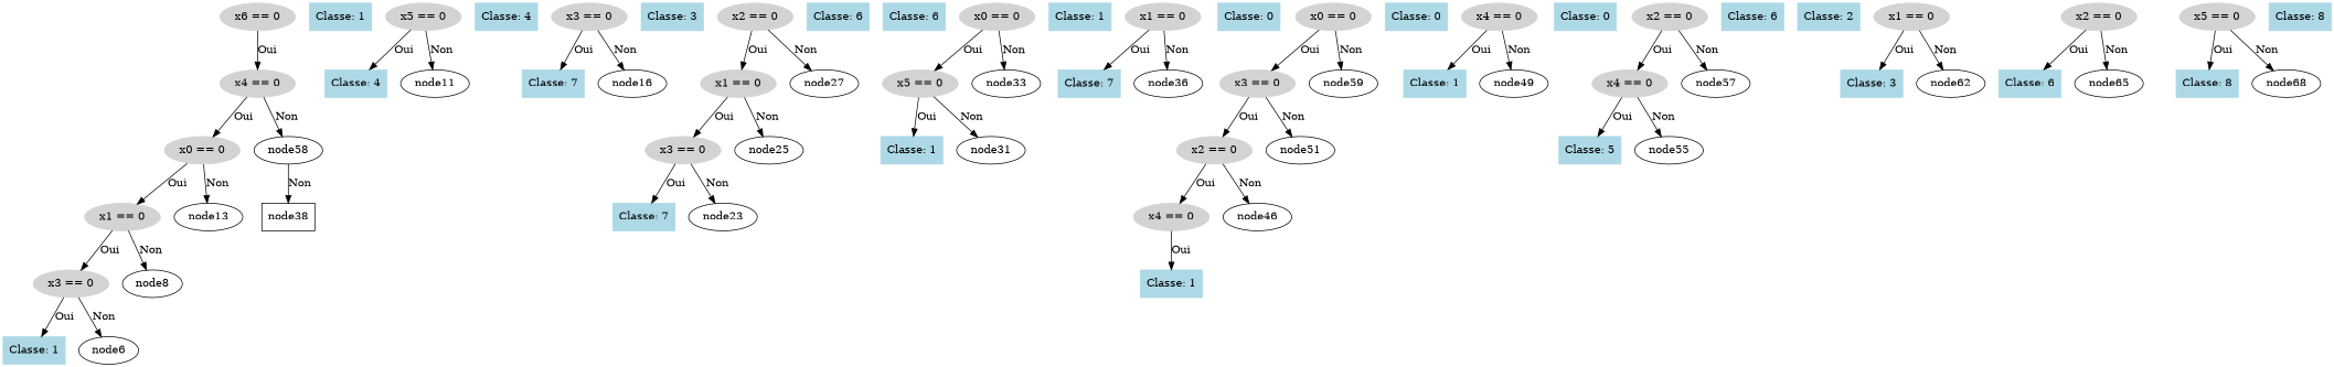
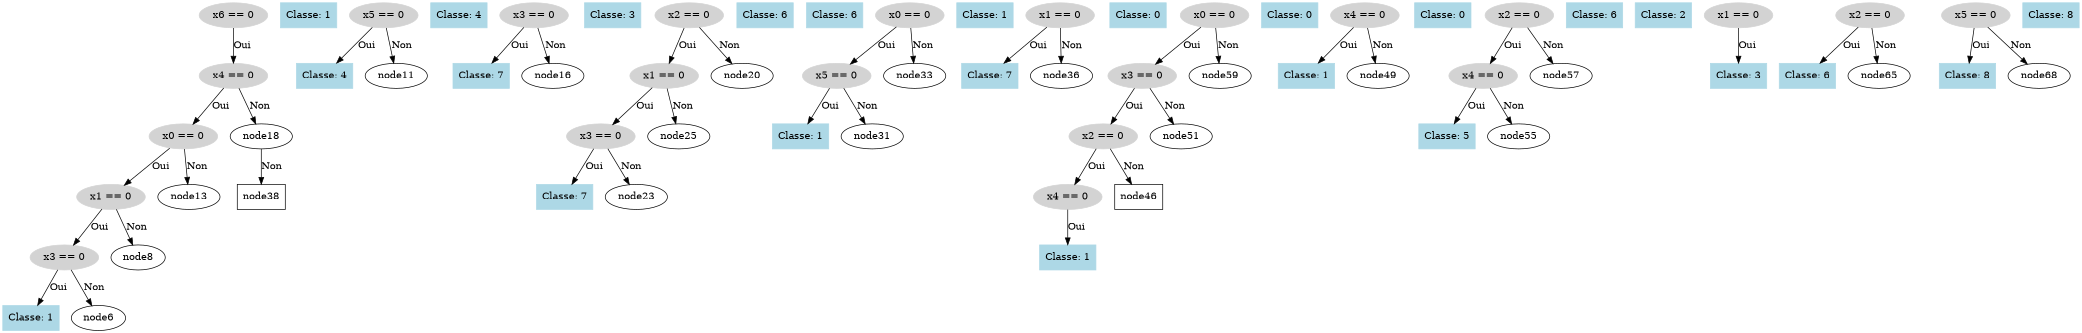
  digraph {
    node [color=lightblue shape=box style=filled]
    n1 [color=lightgray label="x6 == 0" shape=ellipse]
    n2 [color=lightgray label="x4 == 0" shape=ellipse]
    n3 [color=lightgray label="x0 == 0" shape=ellipse]
-   node18 [label=node58 color="" shape="" style=""]
+   node18 [color="" shape="" style=""]
    node38 [color="" style=""]
    n6 [color=lightgray label="x1 == 0" shape=ellipse]
    node13 [color="" shape="" style=""]
    n8 [color=lightgray label="x3 == 0" shape=ellipse]
    node8 [color="" shape="" style=""]
    n10 [label="Classe: 1"]
    node6 [color="" shape="" style=""]
    n12 [label="Classe: 1"]
    n13 [color=lightgray label="x5 == 0" shape=ellipse]
    n14 [label="Classe: 4"]
    node11 [color="" shape="" style=""]
    n16 [label="Classe: 4"]
    n17 [color=lightgray label="x3 == 0" shape=ellipse]
    n18 [label="Classe: 7"]
    node16 [color="" shape="" style=""]
    n20 [label="Classe: 3"]
    n21 [color=lightgray label="x2 == 0" shape=ellipse]
    n22 [color=lightgray label="x1 == 0" shape=ellipse]
-   node27 [color="" shape="" style=""]
+   node27 [label=node20 color="" shape="" style=""]
    n24 [color=lightgray label="x3 == 0" shape=ellipse]
    node25 [color="" shape="" style=""]
    n26 [label="Classe: 7"]
    node23 [color="" shape="" style=""]
    n28 [label="Classe: 6"]
    n29 [label="Classe: 6"]
    n30 [color=lightgray label="x0 == 0" shape=ellipse]
    n31 [color=lightgray label="x5 == 0" shape=ellipse]
    node33 [color="" shape="" style=""]
    n33 [label="Classe: 1"]
    node31 [color="" shape="" style=""]
    n35 [label="Classe: 1"]
    n36 [color=lightgray label="x1 == 0" shape=ellipse]
    n37 [label="Classe: 7"]
    node36 [color="" shape="" style=""]
    n39 [label="Classe: 0"]
    n40 [color=lightgray label="x0 == 0" shape=ellipse]
    n41 [color=lightgray label="x3 == 0" shape=ellipse]
    node59 [color="" shape="" style=""]
    n43 [color=lightgray label="x2 == 0" shape=ellipse]
    node51 [color="" shape="" style=""]
    n45 [color=lightgray label="x4 == 0" shape=ellipse]
-   node46 [color="" shape="" style=""]
+   node46 [color="" style=""]
    n47 [label="Classe: 1"]
    n48 [label="Classe: 0"]
    n49 [color=lightgray label="x4 == 0" shape=ellipse]
    n50 [label="Classe: 1"]
    node49 [color="" shape="" style=""]
    n52 [label="Classe: 0"]
    n53 [color=lightgray label="x2 == 0" shape=ellipse]
    n54 [color=lightgray label="x4 == 0" shape=ellipse]
    node57 [color="" shape="" style=""]
    n56 [label="Classe: 5"]
    node55 [color="" shape="" style=""]
    n58 [label="Classe: 6"]
    n59 [label="Classe: 2"]
    n60 [color=lightgray label="x1 == 0" shape=ellipse]
    n61 [label="Classe: 3"]
-   node62 [color="" shape="" style=""]
    n63 [color=lightgray label="x2 == 0" shape=ellipse]
    n64 [label="Classe: 6"]
    node65 [color="" shape="" style=""]
    n66 [color=lightgray label="x5 == 0" shape=ellipse]
    n67 [label="Classe: 8"]
    node68 [color="" shape="" style=""]
    n69 [label="Classe: 8"]
    n1 -> n2 [label=Oui]
    n2 -> n3 [label=Oui]
    n2 -> node18 [label=Non]
    n3 -> n6 [label=Oui]
    n3 -> node13 [label=Non]
    node18 -> node38 [label=Non]
    n6 -> n8 [label=Oui]
    n6 -> node8 [label=Non]
    n8 -> n10 [label=Oui]
    n8 -> node6 [label=Non]
    n13 -> n14 [label=Oui]
    n13 -> node11 [label=Non]
    n17 -> n18 [label=Oui]
    n17 -> node16 [label=Non]
    n21 -> n22 [label=Oui]
    n21 -> node27 [label=Non]
    n22 -> n24 [label=Oui]
    n22 -> node25 [label=Non]
    n24 -> n26 [label=Oui]
    n24 -> node23 [label=Non]
    n30 -> n31 [label=Oui]
    n30 -> node33 [label=Non]
    n31 -> n33 [label=Oui]
    n31 -> node31 [label=Non]
    n36 -> n37 [label=Oui]
    n36 -> node36 [label=Non]
    n40 -> n41 [label=Oui]
    n40 -> node59 [label=Non]
    n41 -> n43 [label=Oui]
    n41 -> node51 [label=Non]
    n43 -> n45 [label=Oui]
    n43 -> node46 [label=Non]
    n45 -> n47 [label=Oui]
    n49 -> n50 [label=Oui]
    n49 -> node49 [label=Non]
    n53 -> n54 [label=Oui]
    n53 -> node57 [label=Non]
    n54 -> n56 [label=Oui]
    n54 -> node55 [label=Non]
    n60 -> n61 [label=Oui]
-   n60 -> node62 [label=Non]
    n63 -> n64 [label=Oui]
    n63 -> node65 [label=Non]
    n66 -> n67 [label=Oui]
    n66 -> node68 [label=Non]
  }
